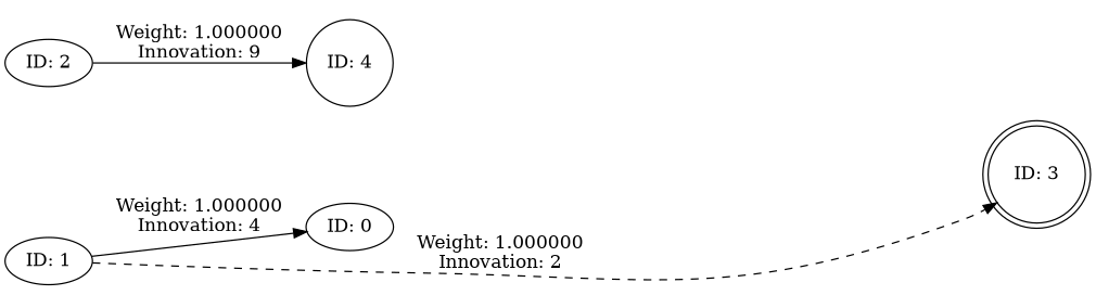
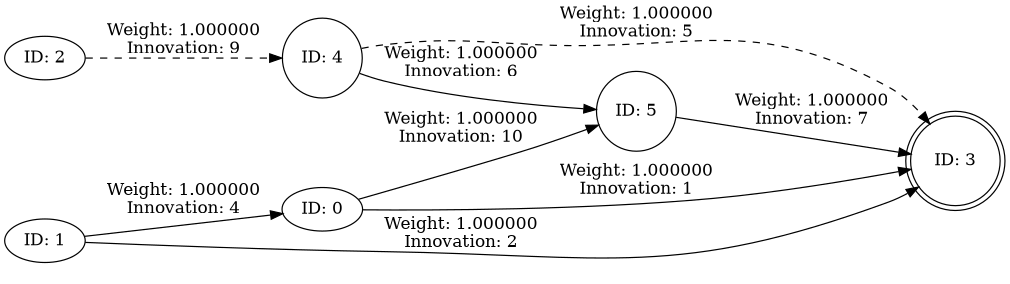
  digraph {
    rankdir=LR
    node [shape=ellipse]
    edge [style=solid]
    n1 [label="ID: 0"]
    n2 [label="ID: 3" shape=doublecircle]
+   n3 [label="ID: 5" shape=circle]
    n4 [label="ID: 1"]
    n5 [label="ID: 4" shape=circle]
    n6 [label="ID: 2"]
+   n1 -> n2 [label="Weight: 1.000000\nInnovation: 1"]
+   n1 -> n3 [label="Weight: 1.000000\nInnovation: 10"]
+   n3 -> n2 [label="Weight: 1.000000\nInnovation: 7"]
    n4 -> n1 [label="Weight: 1.000000\nInnovation: 4"]
-   n4 -> n2 [label="Weight: 1.000000\nInnovation: 2" style=dashed]
-   n6 -> n5 [label="Weight: 1.000000\nInnovation: 9"]
+   n4 -> n2 [label="Weight: 1.000000\nInnovation: 2"]
+   n5 -> n2 [label="Weight: 1.000000\nInnovation: 5" style=dashed]
+   n5 -> n3 [label="Weight: 1.000000\nInnovation: 6"]
+   n6 -> n5 [label="Weight: 1.000000\nInnovation: 9" style=dashed]
  }
